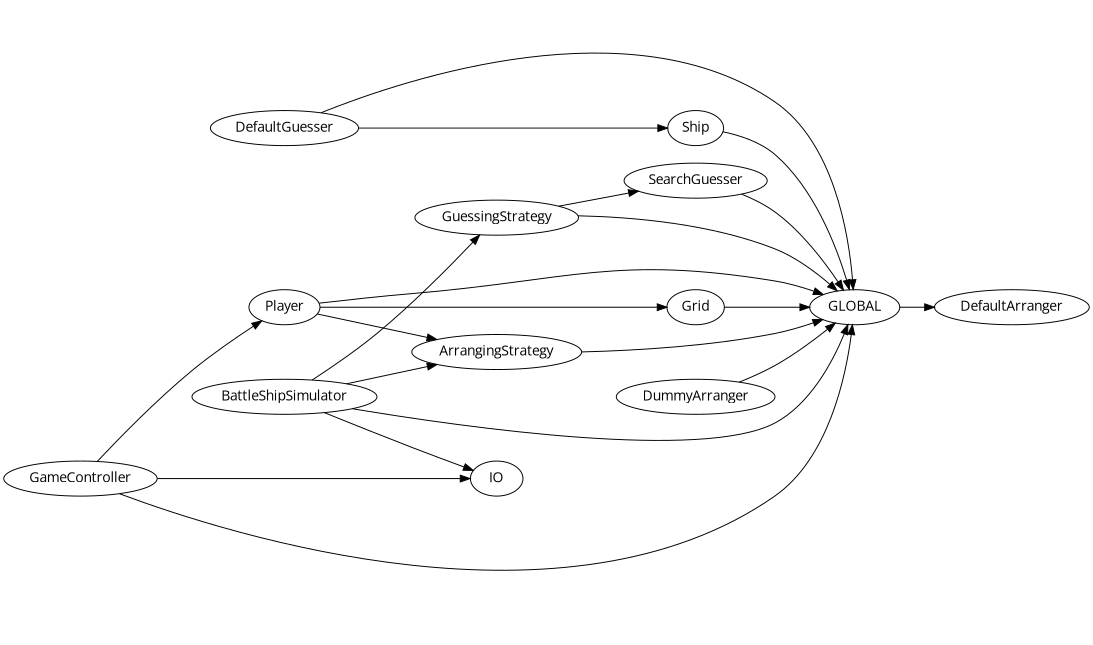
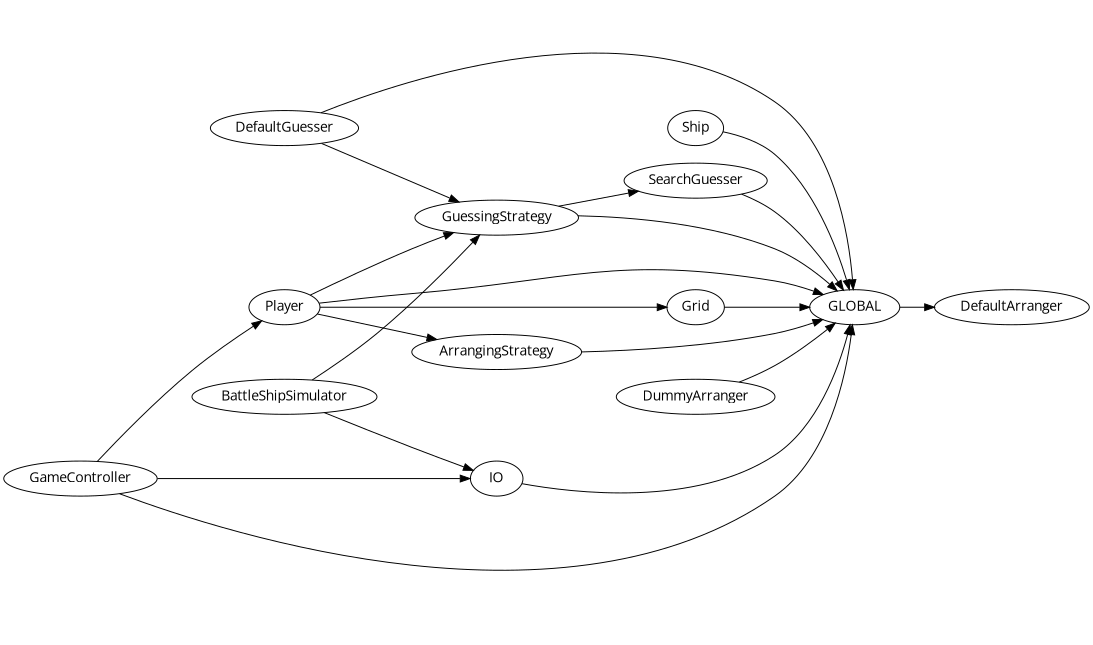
  digraph {
    fontname="Open Sans"
    rankdir=LR
    node [fontname="Open Sans"]
    edge [fontname="Open Sans"]
    Player
    ArrangingStrategy
    Grid
    GLOBAL
    GuessingStrategy
    DefaultArranger
    SearchGuesser
    Ship
    DefaultGuesser
    DummyArranger
    BattleShipSimulator
    IO
    GameController
    Player -> ArrangingStrategy
    Player -> Grid
    Player -> GLOBAL
+   Player -> GuessingStrategy
    ArrangingStrategy -> GLOBAL
    Grid -> GLOBAL
    GLOBAL -> DefaultArranger
    GuessingStrategy -> GLOBAL
    GuessingStrategy -> SearchGuesser
    SearchGuesser -> GLOBAL
    Ship -> GLOBAL
    DefaultGuesser -> GLOBAL
-   DefaultGuesser -> Ship
+   DefaultGuesser -> GuessingStrategy
    DummyArranger -> GLOBAL
-   BattleShipSimulator -> ArrangingStrategy
-   BattleShipSimulator -> GLOBAL
+   IO -> GLOBAL
    BattleShipSimulator -> GuessingStrategy
    BattleShipSimulator -> IO
    GameController -> Player
    GameController -> GLOBAL
    GameController -> IO
  }
